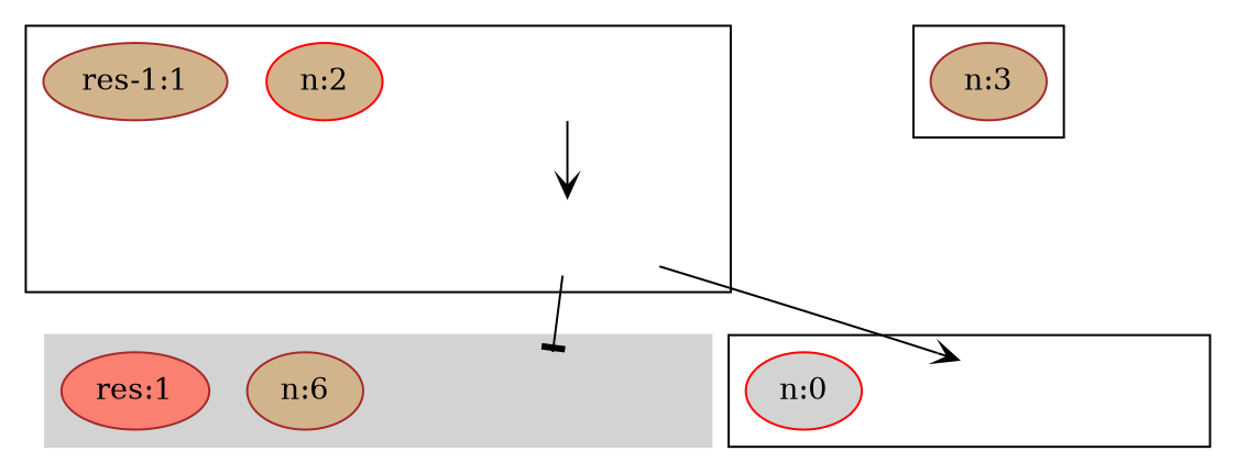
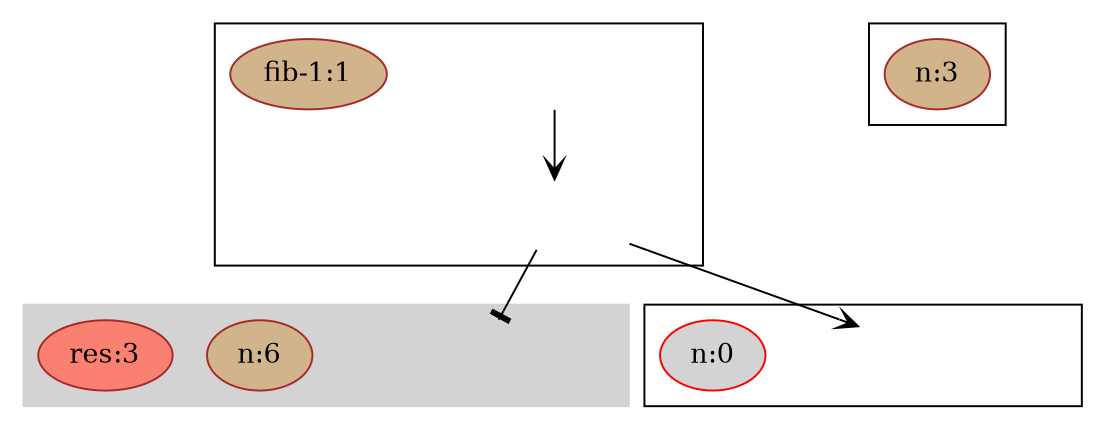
  digraph {
    compound=true
    node [style=filled]
    edge [arrowhead=vee]
    cluster__3_0 [style=invisible]
    cluster__2_1 [style=invisible]
-   n3 [color=red fillcolor=tan label="n:2"]
-   n4 [color=brown fillcolor=tan label="res-1:1"]
+   n4 [color=brown fillcolor=tan label="fib-1:1"]
    n5 [color=brown fillcolor=tan label="n:3"]
    cluster__1_2 [style=invisible]
    n7 [color=brown fillcolor=tan label="n:6"]
-   n8 [color=brown fillcolor=salmon label="res:1"]
+   n8 [color=brown fillcolor=salmon label="res:3"]
    cluster__0_5 [style=invisible]
    n10 [color=red fillcolor=lightgrey label="n:0"]
    subgraph cluster_1 {
      cluster__3_0
      cluster__2_1
-     n3
      n4
    }
    subgraph cluster_2 {
      n5
    }
    subgraph cluster_3 {
      color=lightgrey
      style=filled
      cluster__1_2
      n7
      n8
    }
    subgraph cluster_4 {
      cluster__0_5
      n10
    }
    cluster__3_0 -> cluster__2_1
    cluster__2_1 -> cluster__1_2 [arrowhead=tee]
    cluster__2_1 -> cluster__0_5
  }
